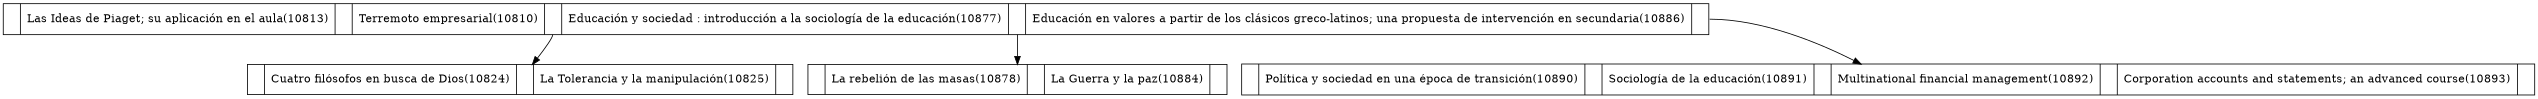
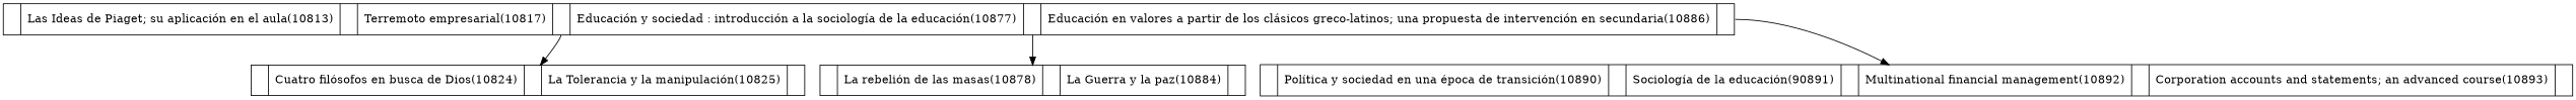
  digraph {
    node [shape=record]
    edge [headport=here]
-   n1 [label="<fo>|<f22>Las Ideas de Piaget; su aplicación en el aula(10813)|<f1> |<f22>Terremoto empresarial(10810)|<f2> |<f22>Educación y sociedad : introducción a la sociología de la educación(10877)|<f3> |<f22>Educación en valores a partir de los clásicos greco-latinos; una propuesta de intervención en secundaria(10886)|<f4> "]
+   n1 [label="<fo>|<f22>Las Ideas de Piaget; su aplicación en el aula(10813)|<f1> |<f22>Terremoto empresarial(10817)|<f2> |<f22>Educación y sociedad : introducción a la sociología de la educación(10877)|<f3> |<f22>Educación en valores a partir de los clásicos greco-latinos; una propuesta de intervención en secundaria(10886)|<f4> "]
    n2 [label="<fo> |<f22> Cuatro filósofos en busca de Dios(10824) |<f1>  |<f22> La Tolerancia y la manipulación(10825) |<f2>  "]
    n3 [label="<fo> |<f22> La rebelión de las masas(10878) |<f1>  |<f22> La Guerra y la paz(10884) |<f2>  "]
-   n4 [label="<fo> |<f22> Política y sociedad en una época de transición(10890) |<f1>  |<f22> Sociología de la educación(10891) |<f2>  |<f22> Multinational financial management(10892) |<f3>  |<f22> Corporation accounts and statements; an advanced course(10893) |<f4>  "]
+   n4 [label="<fo> |<f22> Política y sociedad en una época de transición(10890) |<f1>  |<f22> Sociología de la educación(90891) |<f2>  |<f22> Multinational financial management(10892) |<f3>  |<f22> Corporation accounts and statements; an advanced course(10893) |<f4>  "]
    n1 -> n2 [tailport=f2]
    n1 -> n3 [tailport=f3]
    n1 -> n4 [tailport=f4]
  }
